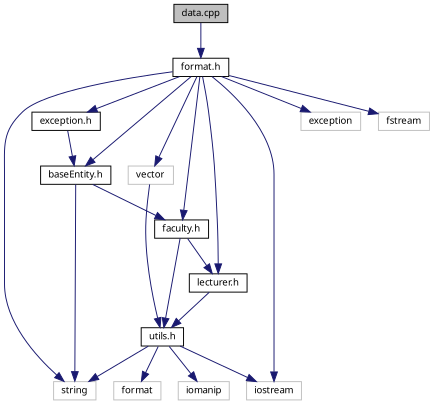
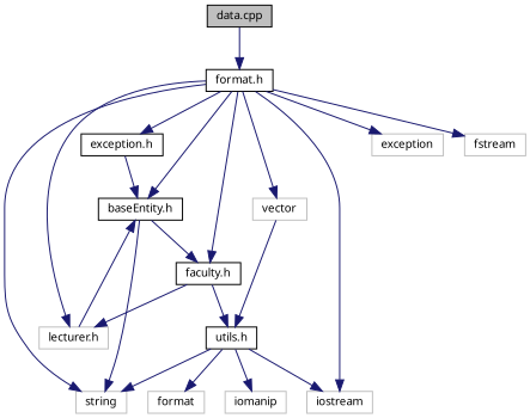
  digraph {
    fontname="Noto Sans"
    node [color=black fillcolor=white fontname="Noto Sans" fontsize=10 shape=record style=filled]
    edge [color=midnightblue fontname="Noto Sans" fontsize=10 labelfontname=Helvetica labelfontsize=10 style=solid]
    n1 [fillcolor=grey75 fontcolor=black height=0.2 label="data.cpp" width=0.4]
    n2 [height=0.2 label="format.h" width=0.4]
    n3 [color=grey75 height=0.2 label=vector width=0.4]
    n4 [height=0.2 label="exception.h" width=0.4]
    n5 [height=0.2 label="baseEntity.h" width=0.4]
    n6 [color=grey75 height=0.2 label=string width=0.4]
-   n7 [height=0.2 label="lecturer.h" width=0.4]
+   n7 [color=grey75 height=0.2 label="lecturer.h" width=0.4]
    n8 [height=0.2 label="faculty.h" width=0.4]
    n9 [color=grey75 height=0.2 label=iostream width=0.4]
    n10 [color=grey75 height=0.2 label=exception width=0.4]
    n11 [color=grey75 height=0.2 label=fstream width=0.4]
    n12 [height=0.2 label="utils.h" width=0.4]
    n13 [color=grey75 height=0.2 label=format width=0.4]
    n14 [color=grey75 height=0.2 label=iomanip width=0.4]
    n1 -> n2
    n2 -> n3
    n2 -> n4
    n2 -> n5
    n2 -> n6
    n2 -> n7
    n2 -> n8
    n2 -> n9
    n2 -> n10
    n2 -> n11
    n3 -> n12
    n4 -> n5
    n5 -> n6
    n5 -> n8
-   n7 -> n12
+   n7 -> n5
    n8 -> n7
    n8 -> n12
    n12 -> n6
    n12 -> n9
    n12 -> n13
    n12 -> n14
  }
